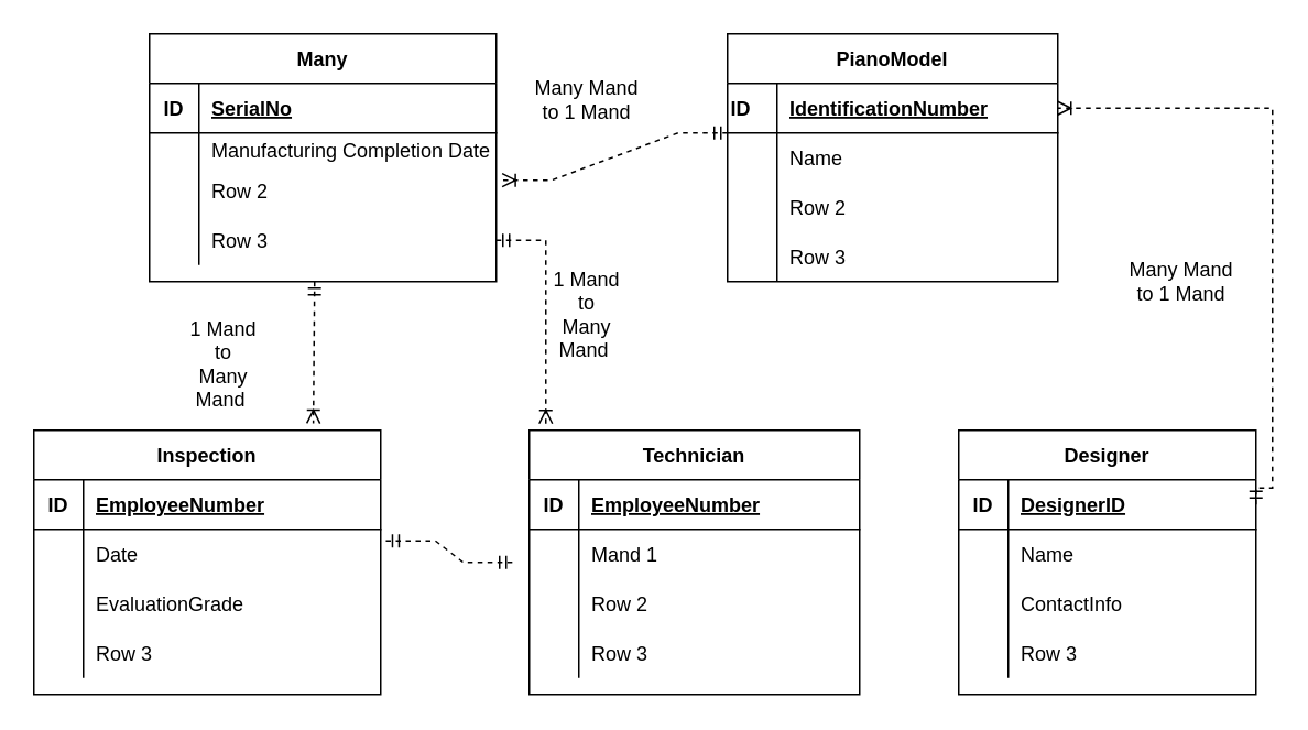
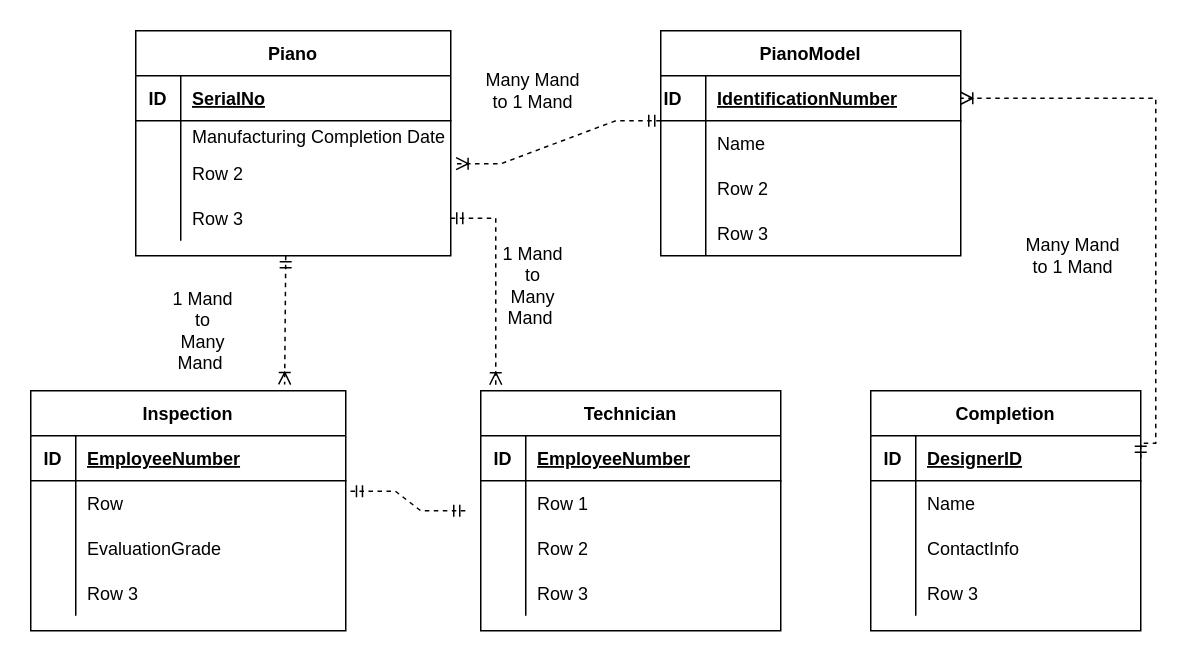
  <mxCell id="0" />
  <mxCell id="1" parent="0" />
- <mxCell id="2" value="Many" style="shape=table;startSize=30;container=1;collapsible=1;childLayout=tableLayout;fixedRows=1;rowLines=0;fontStyle=1;align=center;resizeLast=1;" vertex="1" parent="1"><mxGeometry x="90" y="20" width="210" height="150" as="geometry" /></mxCell>
+ <mxCell id="2" value="Piano" style="shape=table;startSize=30;container=1;collapsible=1;childLayout=tableLayout;fixedRows=1;rowLines=0;fontStyle=1;align=center;resizeLast=1;" vertex="1" parent="1"><mxGeometry x="90" y="20" width="210" height="150" as="geometry" /></mxCell>
  <mxCell id="3" value="" style="shape=tableRow;horizontal=0;startSize=0;swimlaneHead=0;swimlaneBody=0;fillColor=none;collapsible=0;dropTarget=0;points=[[0,0.5],[1,0.5]];portConstraint=eastwest;top=0;left=0;right=0;bottom=1;" vertex="1" parent="2"><mxGeometry y="30" width="210" height="30" as="geometry" /></mxCell>
  <mxCell id="4" value="ID" style="shape=partialRectangle;connectable=0;fillColor=none;top=0;left=0;bottom=0;right=0;fontStyle=1;overflow=hidden;" vertex="1" parent="3"><mxGeometry width="30" height="30" as="geometry"><mxRectangle width="30" height="30" as="alternateBounds" /></mxGeometry></mxCell>
  <mxCell id="5" value="SerialNo" style="shape=partialRectangle;connectable=0;fillColor=none;top=0;left=0;bottom=0;right=0;align=left;spacingLeft=6;fontStyle=5;overflow=hidden;" vertex="1" parent="3"><mxGeometry x="30" width="180" height="30" as="geometry"><mxRectangle width="180" height="30" as="alternateBounds" /></mxGeometry></mxCell>
  <mxCell id="6" value="" style="shape=tableRow;horizontal=0;startSize=0;swimlaneHead=0;swimlaneBody=0;fillColor=none;collapsible=0;dropTarget=0;points=[[0,0.5],[1,0.5]];portConstraint=eastwest;top=0;left=0;right=0;bottom=0;" vertex="1" parent="2"><mxGeometry y="60" width="210" height="20" as="geometry" /></mxCell>
  <mxCell id="7" value="" style="shape=partialRectangle;connectable=0;fillColor=none;top=0;left=0;bottom=0;right=0;editable=1;overflow=hidden;" vertex="1" parent="6"><mxGeometry width="30" height="20" as="geometry"><mxRectangle width="30" height="20" as="alternateBounds" /></mxGeometry></mxCell>
  <mxCell id="8" value="Manufacturing Completion Date" style="shape=partialRectangle;connectable=0;fillColor=none;top=0;left=0;bottom=0;right=0;align=left;spacingLeft=6;overflow=hidden;" vertex="1" parent="6"><mxGeometry x="30" width="180" height="20" as="geometry"><mxRectangle width="180" height="20" as="alternateBounds" /></mxGeometry></mxCell>
  <mxCell id="9" value="" style="shape=tableRow;horizontal=0;startSize=0;swimlaneHead=0;swimlaneBody=0;fillColor=none;collapsible=0;dropTarget=0;points=[[0,0.5],[1,0.5]];portConstraint=eastwest;top=0;left=0;right=0;bottom=0;" vertex="1" parent="2"><mxGeometry y="80" width="210" height="30" as="geometry" /></mxCell>
  <mxCell id="10" value="" style="shape=partialRectangle;connectable=0;fillColor=none;top=0;left=0;bottom=0;right=0;editable=1;overflow=hidden;" vertex="1" parent="9"><mxGeometry width="30" height="30" as="geometry"><mxRectangle width="30" height="30" as="alternateBounds" /></mxGeometry></mxCell>
  <mxCell id="11" value="Row 2" style="shape=partialRectangle;connectable=0;fillColor=none;top=0;left=0;bottom=0;right=0;align=left;spacingLeft=6;overflow=hidden;" vertex="1" parent="9"><mxGeometry x="30" width="180" height="30" as="geometry"><mxRectangle width="180" height="30" as="alternateBounds" /></mxGeometry></mxCell>
  <mxCell id="12" value="" style="shape=tableRow;horizontal=0;startSize=0;swimlaneHead=0;swimlaneBody=0;fillColor=none;collapsible=0;dropTarget=0;points=[[0,0.5],[1,0.5]];portConstraint=eastwest;top=0;left=0;right=0;bottom=0;" vertex="1" parent="2"><mxGeometry y="110" width="210" height="30" as="geometry" /></mxCell>
  <mxCell id="13" value="" style="shape=partialRectangle;connectable=0;fillColor=none;top=0;left=0;bottom=0;right=0;editable=1;overflow=hidden;" vertex="1" parent="12"><mxGeometry width="30" height="30" as="geometry"><mxRectangle width="30" height="30" as="alternateBounds" /></mxGeometry></mxCell>
  <mxCell id="14" value="Row 3" style="shape=partialRectangle;connectable=0;fillColor=none;top=0;left=0;bottom=0;right=0;align=left;spacingLeft=6;overflow=hidden;" vertex="1" parent="12"><mxGeometry x="30" width="180" height="30" as="geometry"><mxRectangle width="180" height="30" as="alternateBounds" /></mxGeometry></mxCell>
  <mxCell id="15" value="PianoModel" style="shape=table;startSize=30;container=1;collapsible=1;childLayout=tableLayout;fixedRows=1;rowLines=0;fontStyle=1;align=center;resizeLast=1;" vertex="1" parent="1"><mxGeometry x="440" y="20" width="200" height="150" as="geometry" /></mxCell>
  <mxCell id="16" value="" style="shape=tableRow;horizontal=0;startSize=0;swimlaneHead=0;swimlaneBody=0;fillColor=none;collapsible=0;dropTarget=0;points=[[0,0.5],[1,0.5]];portConstraint=eastwest;top=0;left=0;right=0;bottom=1;" vertex="1" parent="15"><mxGeometry y="30" width="200" height="30" as="geometry" /></mxCell>
  <mxCell id="17" value="ID    " style="shape=partialRectangle;connectable=0;fillColor=none;top=0;left=0;bottom=0;right=0;fontStyle=1;overflow=hidden;" vertex="1" parent="16"><mxGeometry width="30" height="30" as="geometry"><mxRectangle width="30" height="30" as="alternateBounds" /></mxGeometry></mxCell>
  <mxCell id="18" value="IdentificationNumber" style="shape=partialRectangle;connectable=0;fillColor=none;top=0;left=0;bottom=0;right=0;align=left;spacingLeft=6;fontStyle=5;overflow=hidden;" vertex="1" parent="16"><mxGeometry x="30" width="170" height="30" as="geometry"><mxRectangle width="170" height="30" as="alternateBounds" /></mxGeometry></mxCell>
  <mxCell id="19" value="" style="shape=tableRow;horizontal=0;startSize=0;swimlaneHead=0;swimlaneBody=0;fillColor=none;collapsible=0;dropTarget=0;points=[[0,0.5],[1,0.5]];portConstraint=eastwest;top=0;left=0;right=0;bottom=0;" vertex="1" parent="15"><mxGeometry y="60" width="200" height="30" as="geometry" /></mxCell>
  <mxCell id="20" value="" style="shape=partialRectangle;connectable=0;fillColor=none;top=0;left=0;bottom=0;right=0;editable=1;overflow=hidden;" vertex="1" parent="19"><mxGeometry width="30" height="30" as="geometry"><mxRectangle width="30" height="30" as="alternateBounds" /></mxGeometry></mxCell>
  <mxCell id="21" value="Name" style="shape=partialRectangle;connectable=0;fillColor=none;top=0;left=0;bottom=0;right=0;align=left;spacingLeft=6;overflow=hidden;" vertex="1" parent="19"><mxGeometry x="30" width="170" height="30" as="geometry"><mxRectangle width="170" height="30" as="alternateBounds" /></mxGeometry></mxCell>
  <mxCell id="22" value="" style="shape=tableRow;horizontal=0;startSize=0;swimlaneHead=0;swimlaneBody=0;fillColor=none;collapsible=0;dropTarget=0;points=[[0,0.5],[1,0.5]];portConstraint=eastwest;top=0;left=0;right=0;bottom=0;" vertex="1" parent="15"><mxGeometry y="90" width="200" height="30" as="geometry" /></mxCell>
  <mxCell id="23" value="" style="shape=partialRectangle;connectable=0;fillColor=none;top=0;left=0;bottom=0;right=0;editable=1;overflow=hidden;" vertex="1" parent="22"><mxGeometry width="30" height="30" as="geometry"><mxRectangle width="30" height="30" as="alternateBounds" /></mxGeometry></mxCell>
  <mxCell id="24" value="Row 2" style="shape=partialRectangle;connectable=0;fillColor=none;top=0;left=0;bottom=0;right=0;align=left;spacingLeft=6;overflow=hidden;" vertex="1" parent="22"><mxGeometry x="30" width="170" height="30" as="geometry"><mxRectangle width="170" height="30" as="alternateBounds" /></mxGeometry></mxCell>
  <mxCell id="25" value="" style="shape=tableRow;horizontal=0;startSize=0;swimlaneHead=0;swimlaneBody=0;fillColor=none;collapsible=0;dropTarget=0;points=[[0,0.5],[1,0.5]];portConstraint=eastwest;top=0;left=0;right=0;bottom=0;" vertex="1" parent="15"><mxGeometry y="120" width="200" height="30" as="geometry" /></mxCell>
  <mxCell id="26" value="" style="shape=partialRectangle;connectable=0;fillColor=none;top=0;left=0;bottom=0;right=0;editable=1;overflow=hidden;" vertex="1" parent="25"><mxGeometry width="30" height="30" as="geometry"><mxRectangle width="30" height="30" as="alternateBounds" /></mxGeometry></mxCell>
  <mxCell id="27" value="Row 3" style="shape=partialRectangle;connectable=0;fillColor=none;top=0;left=0;bottom=0;right=0;align=left;spacingLeft=6;overflow=hidden;" vertex="1" parent="25"><mxGeometry x="30" width="170" height="30" as="geometry"><mxRectangle width="170" height="30" as="alternateBounds" /></mxGeometry></mxCell>
  <mxCell id="28" value="Technician" style="shape=table;startSize=30;container=1;collapsible=1;childLayout=tableLayout;fixedRows=1;rowLines=0;fontStyle=1;align=center;resizeLast=1;" vertex="1" parent="1"><mxGeometry x="320" y="260" width="200" height="160" as="geometry" /></mxCell>
  <mxCell id="29" value="" style="shape=tableRow;horizontal=0;startSize=0;swimlaneHead=0;swimlaneBody=0;fillColor=none;collapsible=0;dropTarget=0;points=[[0,0.5],[1,0.5]];portConstraint=eastwest;top=0;left=0;right=0;bottom=1;" vertex="1" parent="28"><mxGeometry y="30" width="200" height="30" as="geometry" /></mxCell>
  <mxCell id="30" value="ID" style="shape=partialRectangle;connectable=0;fillColor=none;top=0;left=0;bottom=0;right=0;fontStyle=1;overflow=hidden;" vertex="1" parent="29"><mxGeometry width="30" height="30" as="geometry"><mxRectangle width="30" height="30" as="alternateBounds" /></mxGeometry></mxCell>
  <mxCell id="31" value="EmployeeNumber" style="shape=partialRectangle;connectable=0;fillColor=none;top=0;left=0;bottom=0;right=0;align=left;spacingLeft=6;fontStyle=5;overflow=hidden;" vertex="1" parent="29"><mxGeometry x="30" width="170" height="30" as="geometry"><mxRectangle width="170" height="30" as="alternateBounds" /></mxGeometry></mxCell>
  <mxCell id="32" value="" style="shape=tableRow;horizontal=0;startSize=0;swimlaneHead=0;swimlaneBody=0;fillColor=none;collapsible=0;dropTarget=0;points=[[0,0.5],[1,0.5]];portConstraint=eastwest;top=0;left=0;right=0;bottom=0;" vertex="1" parent="28"><mxGeometry y="60" width="200" height="30" as="geometry" /></mxCell>
  <mxCell id="33" value="" style="shape=partialRectangle;connectable=0;fillColor=none;top=0;left=0;bottom=0;right=0;editable=1;overflow=hidden;" vertex="1" parent="32"><mxGeometry width="30" height="30" as="geometry"><mxRectangle width="30" height="30" as="alternateBounds" /></mxGeometry></mxCell>
- <mxCell id="34" value="Mand 1" style="shape=partialRectangle;connectable=0;fillColor=none;top=0;left=0;bottom=0;right=0;align=left;spacingLeft=6;overflow=hidden;" vertex="1" parent="32"><mxGeometry x="30" width="170" height="30" as="geometry"><mxRectangle width="170" height="30" as="alternateBounds" /></mxGeometry></mxCell>
+ <mxCell id="34" value="Row 1" style="shape=partialRectangle;connectable=0;fillColor=none;top=0;left=0;bottom=0;right=0;align=left;spacingLeft=6;overflow=hidden;" vertex="1" parent="32"><mxGeometry x="30" width="170" height="30" as="geometry"><mxRectangle width="170" height="30" as="alternateBounds" /></mxGeometry></mxCell>
  <mxCell id="35" value="" style="shape=tableRow;horizontal=0;startSize=0;swimlaneHead=0;swimlaneBody=0;fillColor=none;collapsible=0;dropTarget=0;points=[[0,0.5],[1,0.5]];portConstraint=eastwest;top=0;left=0;right=0;bottom=0;" vertex="1" parent="28"><mxGeometry y="90" width="200" height="30" as="geometry" /></mxCell>
  <mxCell id="36" value="" style="shape=partialRectangle;connectable=0;fillColor=none;top=0;left=0;bottom=0;right=0;editable=1;overflow=hidden;" vertex="1" parent="35"><mxGeometry width="30" height="30" as="geometry"><mxRectangle width="30" height="30" as="alternateBounds" /></mxGeometry></mxCell>
  <mxCell id="37" value="Row 2" style="shape=partialRectangle;connectable=0;fillColor=none;top=0;left=0;bottom=0;right=0;align=left;spacingLeft=6;overflow=hidden;" vertex="1" parent="35"><mxGeometry x="30" width="170" height="30" as="geometry"><mxRectangle width="170" height="30" as="alternateBounds" /></mxGeometry></mxCell>
  <mxCell id="38" value="" style="shape=tableRow;horizontal=0;startSize=0;swimlaneHead=0;swimlaneBody=0;fillColor=none;collapsible=0;dropTarget=0;points=[[0,0.5],[1,0.5]];portConstraint=eastwest;top=0;left=0;right=0;bottom=0;" vertex="1" parent="28"><mxGeometry y="120" width="200" height="30" as="geometry" /></mxCell>
  <mxCell id="39" value="" style="shape=partialRectangle;connectable=0;fillColor=none;top=0;left=0;bottom=0;right=0;editable=1;overflow=hidden;" vertex="1" parent="38"><mxGeometry width="30" height="30" as="geometry"><mxRectangle width="30" height="30" as="alternateBounds" /></mxGeometry></mxCell>
  <mxCell id="40" value="Row 3" style="shape=partialRectangle;connectable=0;fillColor=none;top=0;left=0;bottom=0;right=0;align=left;spacingLeft=6;overflow=hidden;" vertex="1" parent="38"><mxGeometry x="30" width="170" height="30" as="geometry"><mxRectangle width="170" height="30" as="alternateBounds" /></mxGeometry></mxCell>
  <mxCell id="41" value="Inspection" style="shape=table;startSize=30;container=1;collapsible=1;childLayout=tableLayout;fixedRows=1;rowLines=0;fontStyle=1;align=center;resizeLast=1;" vertex="1" parent="1"><mxGeometry x="20" y="260" width="210" height="160" as="geometry" /></mxCell>
  <mxCell id="42" value="" style="shape=tableRow;horizontal=0;startSize=0;swimlaneHead=0;swimlaneBody=0;fillColor=none;collapsible=0;dropTarget=0;points=[[0,0.5],[1,0.5]];portConstraint=eastwest;top=0;left=0;right=0;bottom=1;" vertex="1" parent="41"><mxGeometry y="30" width="210" height="30" as="geometry" /></mxCell>
  <mxCell id="43" value="ID" style="shape=partialRectangle;connectable=0;fillColor=none;top=0;left=0;bottom=0;right=0;fontStyle=1;overflow=hidden;" vertex="1" parent="42"><mxGeometry width="30" height="30" as="geometry"><mxRectangle width="30" height="30" as="alternateBounds" /></mxGeometry></mxCell>
  <mxCell id="44" value="EmployeeNumber" style="shape=partialRectangle;connectable=0;fillColor=none;top=0;left=0;bottom=0;right=0;align=left;spacingLeft=6;fontStyle=5;overflow=hidden;" vertex="1" parent="42"><mxGeometry x="30" width="180" height="30" as="geometry"><mxRectangle width="180" height="30" as="alternateBounds" /></mxGeometry></mxCell>
  <mxCell id="45" value="" style="shape=tableRow;horizontal=0;startSize=0;swimlaneHead=0;swimlaneBody=0;fillColor=none;collapsible=0;dropTarget=0;points=[[0,0.5],[1,0.5]];portConstraint=eastwest;top=0;left=0;right=0;bottom=0;" vertex="1" parent="41"><mxGeometry y="60" width="210" height="30" as="geometry" /></mxCell>
  <mxCell id="46" value="" style="shape=partialRectangle;connectable=0;fillColor=none;top=0;left=0;bottom=0;right=0;editable=1;overflow=hidden;" vertex="1" parent="45"><mxGeometry width="30" height="30" as="geometry"><mxRectangle width="30" height="30" as="alternateBounds" /></mxGeometry></mxCell>
- <mxCell id="47" value="Date" style="shape=partialRectangle;connectable=0;fillColor=none;top=0;left=0;bottom=0;right=0;align=left;spacingLeft=6;overflow=hidden;" vertex="1" parent="45"><mxGeometry x="30" width="180" height="30" as="geometry"><mxRectangle width="180" height="30" as="alternateBounds" /></mxGeometry></mxCell>
+ <mxCell id="47" value="Row" style="shape=partialRectangle;connectable=0;fillColor=none;top=0;left=0;bottom=0;right=0;align=left;spacingLeft=6;overflow=hidden;" vertex="1" parent="45"><mxGeometry x="30" width="180" height="30" as="geometry"><mxRectangle width="180" height="30" as="alternateBounds" /></mxGeometry></mxCell>
  <mxCell id="48" value="" style="shape=tableRow;horizontal=0;startSize=0;swimlaneHead=0;swimlaneBody=0;fillColor=none;collapsible=0;dropTarget=0;points=[[0,0.5],[1,0.5]];portConstraint=eastwest;top=0;left=0;right=0;bottom=0;" vertex="1" parent="41"><mxGeometry y="90" width="210" height="30" as="geometry" /></mxCell>
  <mxCell id="49" value="" style="shape=partialRectangle;connectable=0;fillColor=none;top=0;left=0;bottom=0;right=0;editable=1;overflow=hidden;" vertex="1" parent="48"><mxGeometry width="30" height="30" as="geometry"><mxRectangle width="30" height="30" as="alternateBounds" /></mxGeometry></mxCell>
  <mxCell id="50" value="EvaluationGrade" style="shape=partialRectangle;connectable=0;fillColor=none;top=0;left=0;bottom=0;right=0;align=left;spacingLeft=6;overflow=hidden;" vertex="1" parent="48"><mxGeometry x="30" width="180" height="30" as="geometry"><mxRectangle width="180" height="30" as="alternateBounds" /></mxGeometry></mxCell>
  <mxCell id="51" value="" style="shape=tableRow;horizontal=0;startSize=0;swimlaneHead=0;swimlaneBody=0;fillColor=none;collapsible=0;dropTarget=0;points=[[0,0.5],[1,0.5]];portConstraint=eastwest;top=0;left=0;right=0;bottom=0;" vertex="1" parent="41"><mxGeometry y="120" width="210" height="30" as="geometry" /></mxCell>
  <mxCell id="52" value="" style="shape=partialRectangle;connectable=0;fillColor=none;top=0;left=0;bottom=0;right=0;editable=1;overflow=hidden;" vertex="1" parent="51"><mxGeometry width="30" height="30" as="geometry"><mxRectangle width="30" height="30" as="alternateBounds" /></mxGeometry></mxCell>
  <mxCell id="53" value="Row 3" style="shape=partialRectangle;connectable=0;fillColor=none;top=0;left=0;bottom=0;right=0;align=left;spacingLeft=6;overflow=hidden;" vertex="1" parent="51"><mxGeometry x="30" width="180" height="30" as="geometry"><mxRectangle width="180" height="30" as="alternateBounds" /></mxGeometry></mxCell>
  <mxCell id="54" value="" style="edgeStyle=entityRelationEdgeStyle;fontSize=12;html=1;endArrow=ERoneToMany;startArrow=ERmandOne;rounded=0;entryX=1.017;entryY=0.287;entryDx=0;entryDy=0;entryPerimeter=0;exitX=0;exitY=0;exitDx=0;exitDy=0;exitPerimeter=0;strokeColor=default;dashed=1;" edge="1" parent="1" source="19" target="9"><mxGeometry width="100" height="100" relative="1" as="geometry"><mxPoint x="430" y="110" as="sourcePoint" /><mxPoint x="400" y="45" as="targetPoint" /></mxGeometry></mxCell>
- <mxCell id="55" value="Designer" style="shape=table;startSize=30;container=1;collapsible=1;childLayout=tableLayout;fixedRows=1;rowLines=0;fontStyle=1;align=center;resizeLast=1;" vertex="1" parent="1"><mxGeometry x="580" y="260" width="180" height="160" as="geometry" /></mxCell>
+ <mxCell id="55" value="Completion" style="shape=table;startSize=30;container=1;collapsible=1;childLayout=tableLayout;fixedRows=1;rowLines=0;fontStyle=1;align=center;resizeLast=1;" vertex="1" parent="1"><mxGeometry x="580" y="260" width="180" height="160" as="geometry" /></mxCell>
  <mxCell id="56" value="" style="shape=tableRow;horizontal=0;startSize=0;swimlaneHead=0;swimlaneBody=0;fillColor=none;collapsible=0;dropTarget=0;points=[[0,0.5],[1,0.5]];portConstraint=eastwest;top=0;left=0;right=0;bottom=1;" vertex="1" parent="55"><mxGeometry y="30" width="180" height="30" as="geometry" /></mxCell>
  <mxCell id="57" value="ID" style="shape=partialRectangle;connectable=0;fillColor=none;top=0;left=0;bottom=0;right=0;fontStyle=1;overflow=hidden;" vertex="1" parent="56"><mxGeometry width="30" height="30" as="geometry"><mxRectangle width="30" height="30" as="alternateBounds" /></mxGeometry></mxCell>
  <mxCell id="58" value="DesignerID" style="shape=partialRectangle;connectable=0;fillColor=none;top=0;left=0;bottom=0;right=0;align=left;spacingLeft=6;fontStyle=5;overflow=hidden;" vertex="1" parent="56"><mxGeometry x="30" width="150" height="30" as="geometry"><mxRectangle width="150" height="30" as="alternateBounds" /></mxGeometry></mxCell>
  <mxCell id="59" value="" style="shape=tableRow;horizontal=0;startSize=0;swimlaneHead=0;swimlaneBody=0;fillColor=none;collapsible=0;dropTarget=0;points=[[0,0.5],[1,0.5]];portConstraint=eastwest;top=0;left=0;right=0;bottom=0;" vertex="1" parent="55"><mxGeometry y="60" width="180" height="30" as="geometry" /></mxCell>
  <mxCell id="60" value="" style="shape=partialRectangle;connectable=0;fillColor=none;top=0;left=0;bottom=0;right=0;editable=1;overflow=hidden;" vertex="1" parent="59"><mxGeometry width="30" height="30" as="geometry"><mxRectangle width="30" height="30" as="alternateBounds" /></mxGeometry></mxCell>
  <mxCell id="61" value="Name" style="shape=partialRectangle;connectable=0;fillColor=none;top=0;left=0;bottom=0;right=0;align=left;spacingLeft=6;overflow=hidden;" vertex="1" parent="59"><mxGeometry x="30" width="150" height="30" as="geometry"><mxRectangle width="150" height="30" as="alternateBounds" /></mxGeometry></mxCell>
  <mxCell id="62" value="" style="shape=tableRow;horizontal=0;startSize=0;swimlaneHead=0;swimlaneBody=0;fillColor=none;collapsible=0;dropTarget=0;points=[[0,0.5],[1,0.5]];portConstraint=eastwest;top=0;left=0;right=0;bottom=0;" vertex="1" parent="55"><mxGeometry y="90" width="180" height="30" as="geometry" /></mxCell>
  <mxCell id="63" value="" style="shape=partialRectangle;connectable=0;fillColor=none;top=0;left=0;bottom=0;right=0;editable=1;overflow=hidden;" vertex="1" parent="62"><mxGeometry width="30" height="30" as="geometry"><mxRectangle width="30" height="30" as="alternateBounds" /></mxGeometry></mxCell>
  <mxCell id="64" value="ContactInfo" style="shape=partialRectangle;connectable=0;fillColor=none;top=0;left=0;bottom=0;right=0;align=left;spacingLeft=6;overflow=hidden;" vertex="1" parent="62"><mxGeometry x="30" width="150" height="30" as="geometry"><mxRectangle width="150" height="30" as="alternateBounds" /></mxGeometry></mxCell>
  <mxCell id="65" value="" style="shape=tableRow;horizontal=0;startSize=0;swimlaneHead=0;swimlaneBody=0;fillColor=none;collapsible=0;dropTarget=0;points=[[0,0.5],[1,0.5]];portConstraint=eastwest;top=0;left=0;right=0;bottom=0;" vertex="1" parent="55"><mxGeometry y="120" width="180" height="30" as="geometry" /></mxCell>
  <mxCell id="66" value="" style="shape=partialRectangle;connectable=0;fillColor=none;top=0;left=0;bottom=0;right=0;editable=1;overflow=hidden;" vertex="1" parent="65"><mxGeometry width="30" height="30" as="geometry"><mxRectangle width="30" height="30" as="alternateBounds" /></mxGeometry></mxCell>
  <mxCell id="67" value="Row 3" style="shape=partialRectangle;connectable=0;fillColor=none;top=0;left=0;bottom=0;right=0;align=left;spacingLeft=6;overflow=hidden;" vertex="1" parent="65"><mxGeometry x="30" width="150" height="30" as="geometry"><mxRectangle width="150" height="30" as="alternateBounds" /></mxGeometry></mxCell>
  <mxCell id="68" value="Many Mand to 1 Mand" style="text;html=1;strokeColor=none;fillColor=none;align=center;verticalAlign=middle;whiteSpace=wrap;rounded=0;" vertex="1" parent="1"><mxGeometry x="320" y="40" width="70" height="40" as="geometry" /></mxCell>
  <mxCell id="69" value="" style="fontSize=12;html=1;endArrow=ERoneToMany;startArrow=ERmandOne;rounded=0;exitX=1;exitY=0.5;exitDx=0;exitDy=0;strokeColor=default;dashed=1;edgeStyle=orthogonalEdgeStyle;" edge="1" parent="1" source="56"><mxGeometry width="100" height="100" relative="1" as="geometry"><mxPoint x="786.43" y="60" as="sourcePoint" /><mxPoint x="640" y="65" as="targetPoint" /><Array as="points"><mxPoint x="770" y="295" /><mxPoint x="770" y="65" /></Array></mxGeometry></mxCell>
  <mxCell id="70" value="Many Mand to 1 Mand" style="text;html=1;strokeColor=none;fillColor=none;align=center;verticalAlign=middle;whiteSpace=wrap;rounded=0;" vertex="1" parent="1"><mxGeometry x="680" y="150" width="70" height="40" as="geometry" /></mxCell>
  <mxCell id="71" value="" style="edgeStyle=orthogonalEdgeStyle;fontSize=12;html=1;endArrow=ERoneToMany;startArrow=ERmandOne;rounded=0;dashed=1;strokeColor=default;exitX=1;exitY=0.5;exitDx=0;exitDy=0;" edge="1" parent="1" source="12"><mxGeometry width="100" height="100" relative="1" as="geometry"><mxPoint x="400" y="160" as="sourcePoint" /><mxPoint x="330" y="256" as="targetPoint" /><Array as="points"><mxPoint x="330" y="145" /><mxPoint x="330" y="256" /></Array></mxGeometry></mxCell>
  <mxCell id="72" value="1 Mand to&lt;br&gt;Many Mand&amp;nbsp;" style="text;html=1;strokeColor=none;fillColor=none;align=center;verticalAlign=middle;whiteSpace=wrap;rounded=0;" vertex="1" parent="1"><mxGeometry x="330" y="150" width="50" height="80" as="geometry" /></mxCell>
  <mxCell id="73" value="" style="fontSize=12;html=1;endArrow=ERoneToMany;startArrow=ERmandOne;rounded=0;entryX=0.806;entryY=-0.026;entryDx=0;entryDy=0;entryPerimeter=0;strokeColor=default;dashed=1;" edge="1" parent="1" target="41"><mxGeometry width="100" height="100" relative="1" as="geometry"><mxPoint x="190" y="170" as="sourcePoint" /><mxPoint x="313.57" y="118.61" as="targetPoint" /></mxGeometry></mxCell>
  <mxCell id="74" value="1 Mand to&lt;br&gt;Many Mand&amp;nbsp;" style="text;html=1;strokeColor=none;fillColor=none;align=center;verticalAlign=middle;whiteSpace=wrap;rounded=0;" vertex="1" parent="1"><mxGeometry x="110" y="180" width="50" height="80" as="geometry" /></mxCell>
  <mxCell id="75" value="" style="edgeStyle=entityRelationEdgeStyle;fontSize=12;html=1;endArrow=ERmandOne;startArrow=ERmandOne;rounded=0;dashed=1;strokeColor=default;exitX=1.015;exitY=0.233;exitDx=0;exitDy=0;exitPerimeter=0;" edge="1" parent="1" source="45"><mxGeometry width="100" height="100" relative="1" as="geometry"><mxPoint x="350" y="270" as="sourcePoint" /><mxPoint x="310" y="340" as="targetPoint" /></mxGeometry></mxCell>
